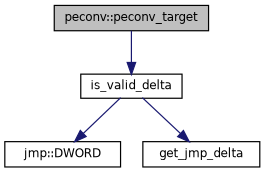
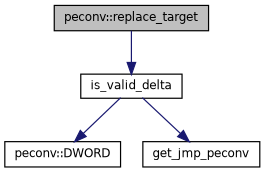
  digraph {
    rankdir=TB
    node [color=black fillcolor=white fontname=Helvetica fontsize=10 shape=record style=filled]
    edge [color=midnightblue fontname=Helvetica fontsize=10 labelfontname=Helvetica labelfontsize=10 style=solid]
-   n1 [fillcolor=grey75 fontcolor=black height=0.2 label="peconv::peconv_target" width=0.4]
+   n1 [fillcolor=grey75 fontcolor=black height=0.2 label="peconv::replace_target" width=0.4]
    n2 [height=0.2 label=is_valid_delta width=0.4]
-   n3 [height=0.2 label="jmp::DWORD" width=0.4]
-   n4 [height=0.2 label=get_jmp_delta width=0.4]
+   n3 [height=0.2 label="peconv::DWORD" width=0.4]
+   n4 [height=0.2 label=get_jmp_peconv width=0.4]
    n1 -> n2
    n2 -> n3
    n2 -> n4
  }
